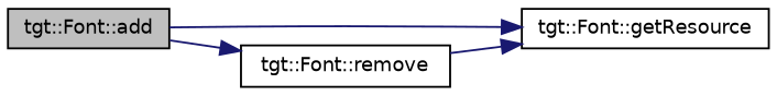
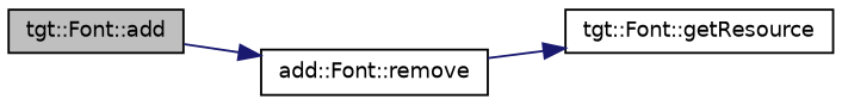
  digraph {
    rankdir=LR
    node [color=black fillcolor=white fontname=Helvetica fontsize=10 shape=record style=filled]
    edge [color=midnightblue fontname=Helvetica fontsize=10 labelfontname=Helvetica labelfontsize=10 style=solid]
    n1 [fillcolor=grey75 fontcolor=black height=0.2 label="tgt::Font::add" width=0.4]
    n2 [height=0.2 label="tgt::Font::getResource" width=0.4]
-   n3 [height=0.2 label="tgt::Font::remove" width=0.4]
-   n1 -> n2
+   n3 [height=0.2 label="add::Font::remove" width=0.4]
    n1 -> n3
    n3 -> n2
  }
